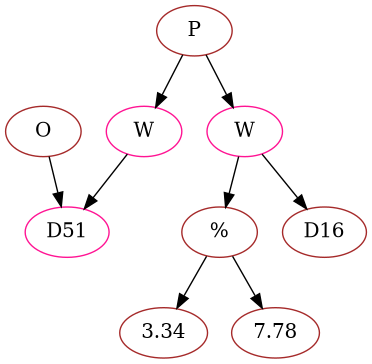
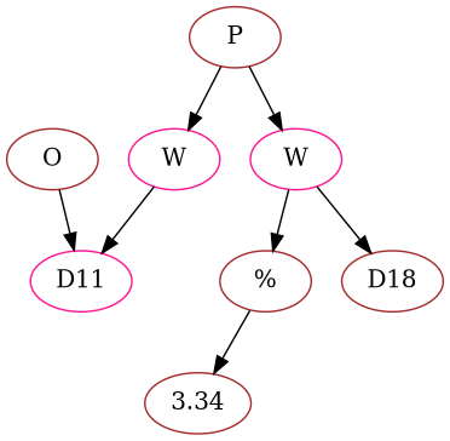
  digraph {
    node [color=brown]
    n1 [label=O]
-   n2 [color=deeppink label=D51]
+   n2 [color=deeppink label=D11]
    n3 [label=P]
    n4 [color=deeppink label=W]
    n5 [color=deeppink label=W]
    n6 [label="%"]
-   n7 [label=D16]
+   n7 [label=D18]
    n8 [label=3.34]
-   n9 [label=7.78]
    n1 -> n2
    n3 -> n4
    n3 -> n5
    n4 -> n6
    n4 -> n7
    n5 -> n2
    n6 -> n8
-   n6 -> n9
  }
